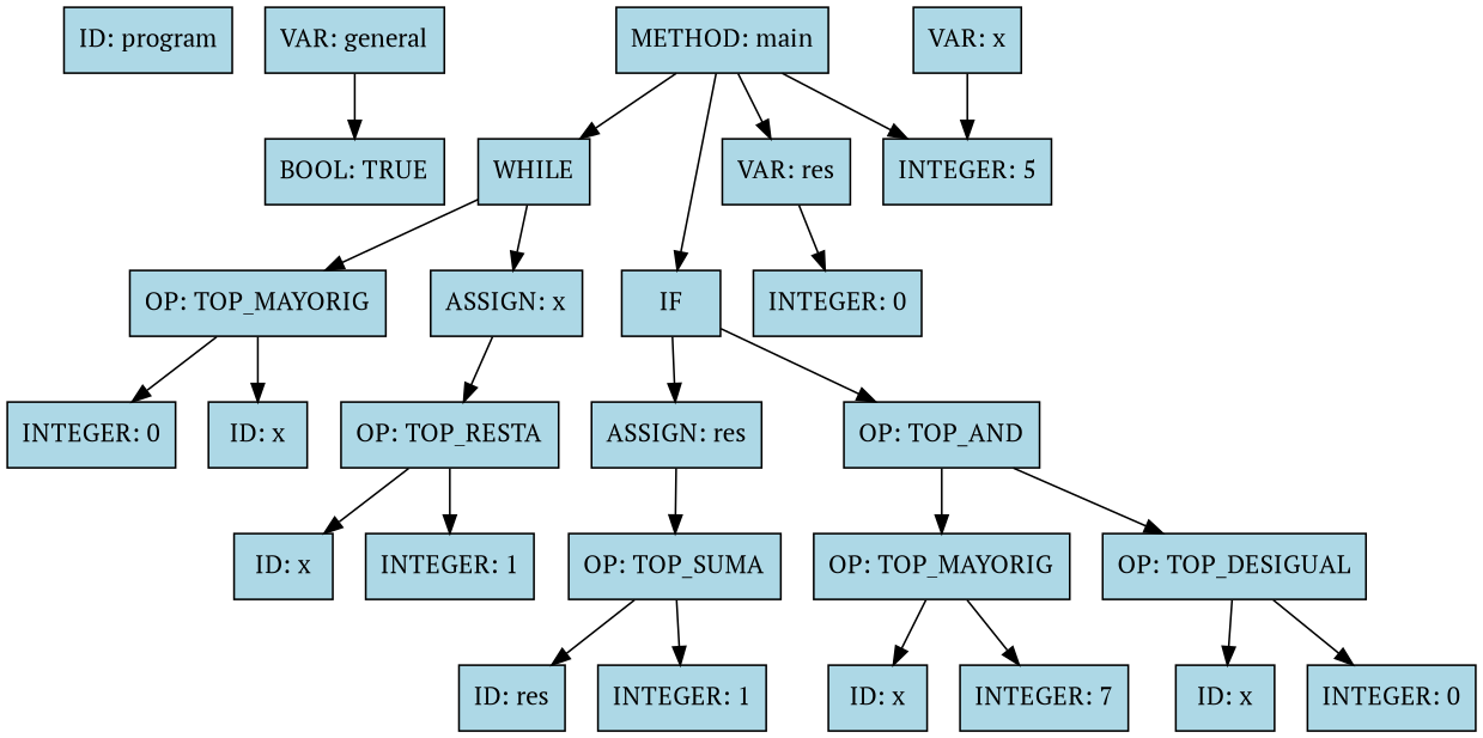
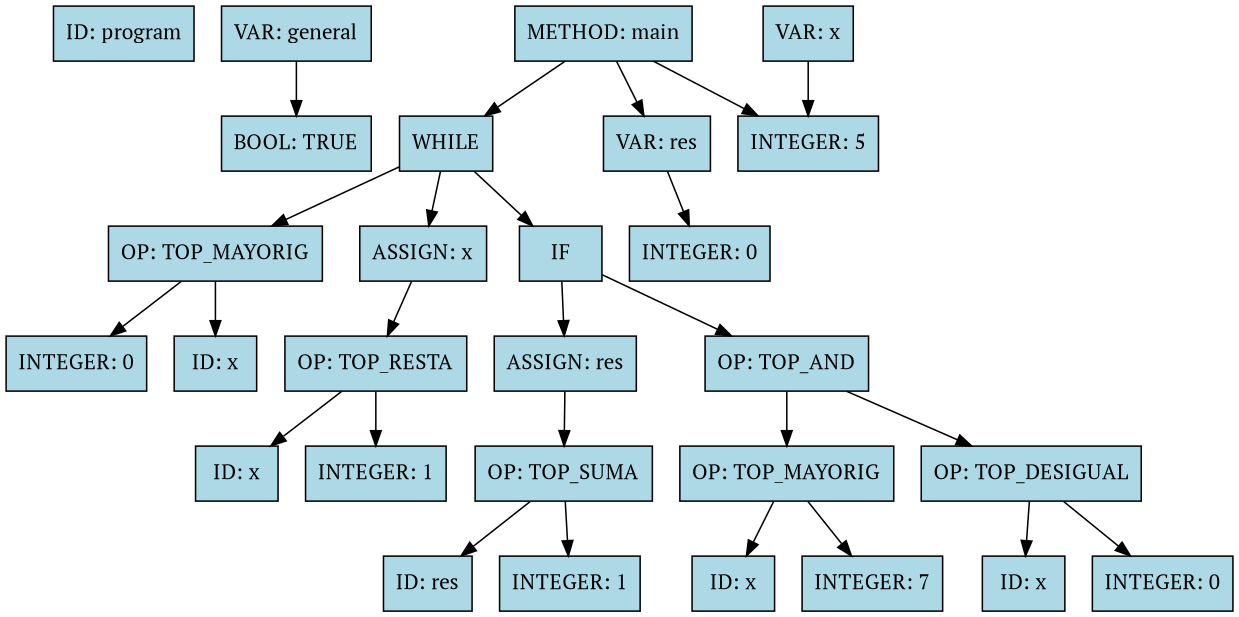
  digraph {
    fontname="PT Serif"
    rankdir=TB
    node [fillcolor=lightblue fontname="PT Serif" shape=box style=filled]
    edge [fontname="PT Serif"]
    n1 [label="ID: program"]
    n2 [label="VAR: general"]
    n3 [label="BOOL: TRUE"]
    n4 [label="METHOD: main"]
    n5 [label="VAR: res"]
    n6 [label=WHILE]
    n7 [label="INTEGER: 5"]
    n8 [label="VAR: x"]
    n9 [label="INTEGER: 0"]
    n10 [label="OP: TOP_MAYORIG"]
    n11 [label=IF]
    n12 [label="ASSIGN: x"]
    n13 [label="ID: x"]
    n14 [label="INTEGER: 0"]
    n15 [label="OP: TOP_AND"]
    n16 [label="ASSIGN: res"]
    n17 [label="OP: TOP_RESTA"]
    n18 [label="OP: TOP_DESIGUAL"]
    n19 [label="OP: TOP_MAYORIG"]
    n20 [label="OP: TOP_SUMA"]
    n21 [label="ID: x"]
    n22 [label="INTEGER: 0"]
    n23 [label="ID: x"]
    n24 [label="INTEGER: 7"]
    n25 [label="ID: res"]
    n26 [label="INTEGER: 1"]
    n27 [label="ID: x"]
    n28 [label="INTEGER: 1"]
    n2 -> n3
    n4 -> n5
    n4 -> n6
    n4 -> n7
    n5 -> n9
    n6 -> n10
-   n4 -> n11
+   n6 -> n11
    n6 -> n12
    n8 -> n7
    n10 -> n13
    n10 -> n14
    n11 -> n15
    n11 -> n16
    n12 -> n17
    n15 -> n18
    n15 -> n19
    n16 -> n20
    n17 -> n27
    n17 -> n28
    n18 -> n21
    n18 -> n22
    n19 -> n23
    n19 -> n24
    n20 -> n25
    n20 -> n26
  }
